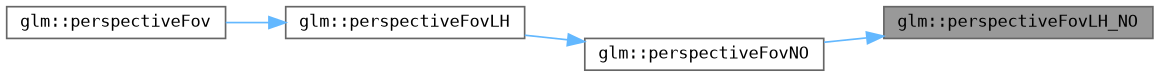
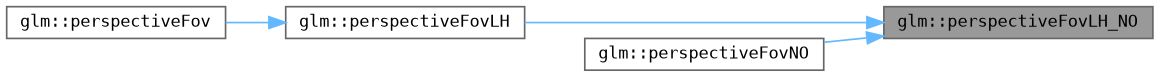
  digraph {
    rankdir=RL
    node [color=grey40 fillcolor=white fontname=Terminal fontsize=10 shape=box style=filled]
    edge [color=steelblue1 dir=back fontname=Terminal fontsize=10 labelfontname=Helvetica labelfontsize=10 style=solid]
    n1 [color=gray40 fillcolor=grey60 fontcolor=black height=0.2 label="glm::perspectiveFovLH_NO" width=0.4]
    n2 [height=0.2 label="glm::perspectiveFovLH" width=0.4]
    n3 [height=0.2 label="glm::perspectiveFovNO" width=0.4]
    n4 [height=0.2 label="glm::perspectiveFov" width=0.4]
-   n3 -> n2
+   n1 -> n2
    n1 -> n3
    n2 -> n4
  }
